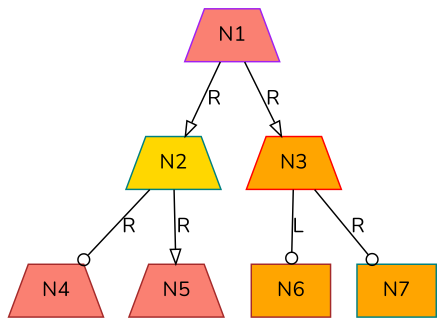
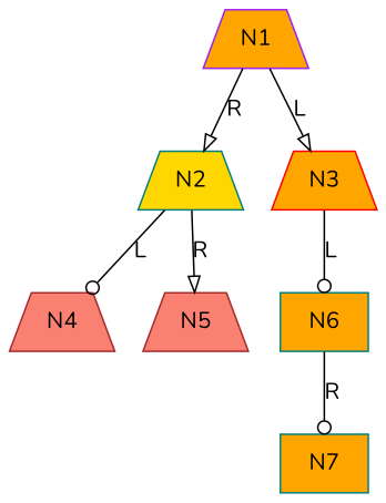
  digraph {
    fontname=Nunito
    node [color=brown fillcolor=salmon fontname=Nunito shape=trapezium style=filled]
    edge [arrowhead=onormal fontname=Nunito]
-   N1 [color=purple]
+   N1 [color=purple fillcolor=orange]
    N2 [color=teal fillcolor=gold]
    N3 [color=red fillcolor=orange]
    N4
    N5
-   N6 [fillcolor=orange shape=box]
+   N6 [color=teal fillcolor=orange shape=box]
    N7 [color=teal fillcolor=orange shape=box]
    N1 -> N2 [label=R]
-   N1 -> N3 [label=R]
-   N2 -> N4 [arrowhead=odot label=R]
+   N1 -> N3 [label=L]
+   N2 -> N4 [arrowhead=odot label=L]
    N2 -> N5 [label=R]
    N3 -> N6 [arrowhead=odot label=L]
-   N3 -> N7 [arrowhead=odot label=R]
+   N6 -> N7 [arrowhead=odot label=R]
  }
